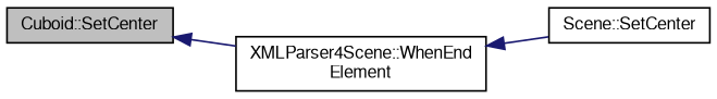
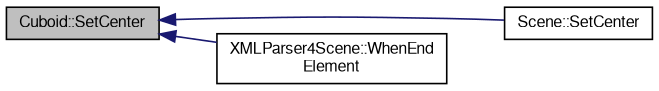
  digraph {
    rankdir=LR
    node [color=black fillcolor=white fontname=FreeSans fontsize=10 shape=record style=filled]
    edge [color=midnightblue dir=back fontname=FreeSans fontsize=10 labelfontname=FreeSans labelfontsize=10 style=solid]
    n1 [fillcolor=grey75 fontcolor=black height=0.2 label="Cuboid::SetCenter" width=0.4]
    n2 [height=0.2 label="Scene::SetCenter" width=0.4]
    n3 [height=0.2 label="XMLParser4Scene::WhenEnd\lElement" width=0.4]
-   n3 -> n2
+   n1 -> n2
    n1 -> n3
  }
